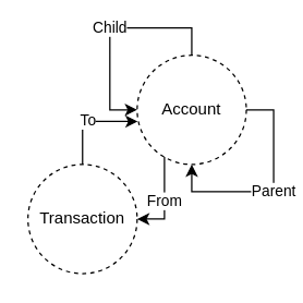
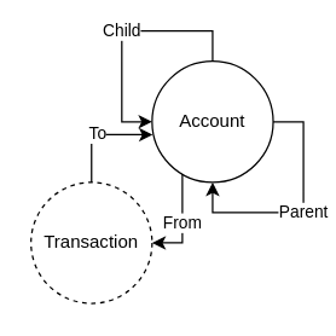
  <mxCell id="0" />
  <mxCell id="1" parent="0" />
- <mxCell id="2" value="Account" style="ellipse;whiteSpace=wrap;html=1;aspect=fixed;dashed=1;" parent="1" vertex="1"><mxGeometry x="100" y="40" width="80" height="80" as="geometry" /></mxCell>
+ <mxCell id="2" value="Account" style="ellipse;whiteSpace=wrap;html=1;aspect=fixed;" parent="1" vertex="1"><mxGeometry x="100" y="40" width="80" height="80" as="geometry" /></mxCell>
  <mxCell id="3" value="Child" style="edgeStyle=orthogonalEdgeStyle;rounded=0;orthogonalLoop=1;jettySize=auto;html=1;exitX=0.5;exitY=0;exitDx=0;exitDy=0;entryX=0;entryY=0.5;entryDx=0;entryDy=0;" parent="1" source="2" target="2" edge="1"><mxGeometry relative="1" as="geometry"><Array as="points"><mxPoint x="140" y="20" /><mxPoint x="80" y="20" /><mxPoint x="80" y="80" /></Array></mxGeometry></mxCell>
  <mxCell id="4" value="Parent" style="edgeStyle=orthogonalEdgeStyle;rounded=0;orthogonalLoop=1;jettySize=auto;html=1;entryX=0.5;entryY=1;entryDx=0;entryDy=0;exitX=1;exitY=0.5;exitDx=0;exitDy=0;" parent="1" source="2" target="2" edge="1"><mxGeometry relative="1" as="geometry"><Array as="points"><mxPoint x="200" y="80" /><mxPoint x="200" y="140" /><mxPoint x="140" y="140" /></Array></mxGeometry></mxCell>
  <mxCell id="5" value="Transaction" style="ellipse;whiteSpace=wrap;html=1;aspect=fixed;dashed=1;" parent="1" vertex="1"><mxGeometry x="20" y="120" width="80" height="80" as="geometry" /></mxCell>
  <mxCell id="6" value="To" style="edgeStyle=orthogonalEdgeStyle;rounded=0;orthogonalLoop=1;jettySize=auto;html=1;exitX=0.5;exitY=0;exitDx=0;exitDy=0;entryX=0.005;entryY=0.606;entryDx=0;entryDy=0;entryPerimeter=0;" parent="1" source="5" target="2" edge="1"><mxGeometry relative="1" as="geometry"><Array as="points"><mxPoint x="60" y="89" /></Array></mxGeometry></mxCell>
  <mxCell id="7" value="From" style="edgeStyle=orthogonalEdgeStyle;rounded=0;orthogonalLoop=1;jettySize=auto;html=1;exitX=0.25;exitY=0.93;exitDx=0;exitDy=0;exitPerimeter=0;entryX=1;entryY=0.5;entryDx=0;entryDy=0;" parent="1" source="2" target="5" edge="1"><mxGeometry relative="1" as="geometry"><Array as="points"><mxPoint x="120" y="160" /></Array></mxGeometry></mxCell>
